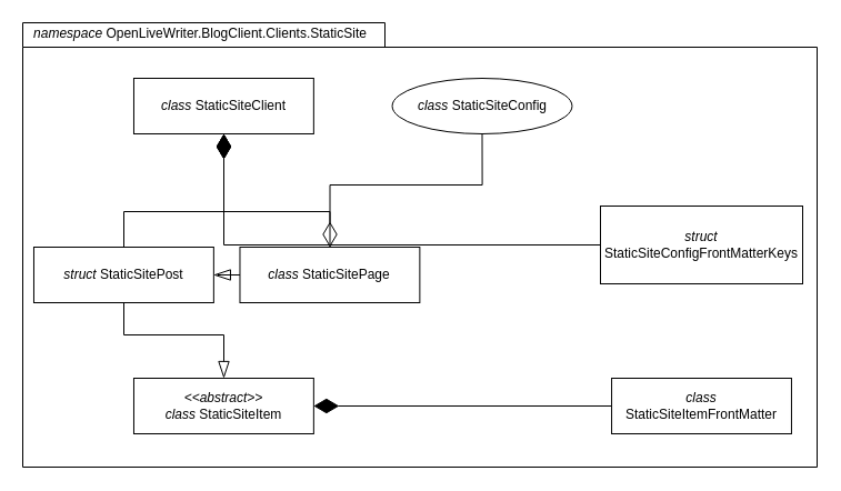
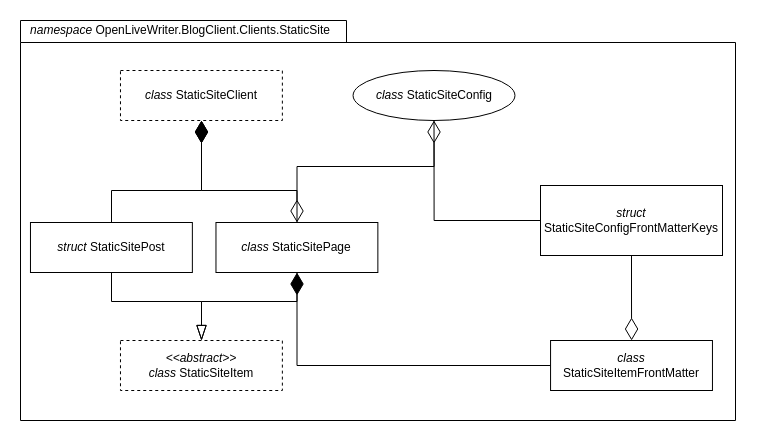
  <mxCell id="0" />
  <mxCell id="1" parent="0" />
  <mxCell id="2" value="" style="group" parent="1" vertex="1" connectable="0"><mxGeometry width="715" height="400" as="geometry" x="20" y="20" /></mxCell>
  <mxCell id="3" value="" style="shape=folder;fontStyle=1;spacingTop=10;tabWidth=326;tabHeight=22;tabPosition=left;html=1;" parent="2" vertex="1"><mxGeometry width="715" height="400" as="geometry" /></mxCell>
  <mxCell id="4" style="edgeStyle=orthogonalEdgeStyle;rounded=0;orthogonalLoop=1;jettySize=auto;html=1;endArrow=diamondThin;endFill=1;endSize=20;" edge="1" parent="2" source="19" target="5"><mxGeometry relative="1" as="geometry"><Array as="points"><mxPoint x="276" y="170" /><mxPoint x="181" y="170" /></Array></mxGeometry></mxCell>
- <mxCell id="5" value="&lt;i&gt;class &lt;/i&gt;StaticSiteClient" style="html=1;whiteSpace=wrap;" parent="2" vertex="1"><mxGeometry x="99.972" y="50" width="161.887" height="50" as="geometry" /></mxCell>
+ <mxCell id="5" value="&lt;i&gt;class &lt;/i&gt;StaticSiteClient" style="html=1;whiteSpace=wrap;dashed=1;" parent="2" vertex="1"><mxGeometry x="99.972" y="50" width="161.887" height="50" as="geometry" /></mxCell>
  <mxCell id="6" value="&lt;i&gt;class &lt;/i&gt;StaticSiteConfig" style="ellipse;html=1;whiteSpace=wrap;" parent="2" vertex="1"><mxGeometry x="332.563" y="50" width="161.887" height="50" as="geometry" /></mxCell>
  <mxCell id="7" style="edgeStyle=orthogonalEdgeStyle;rounded=0;orthogonalLoop=1;jettySize=auto;html=1;endArrow=diamondThin;endFill=0;endSize=20;" parent="2" source="6" target="19" edge="1"><mxGeometry relative="1" as="geometry" /></mxCell>
  <mxCell id="8" style="edgeStyle=orthogonalEdgeStyle;rounded=0;orthogonalLoop=1;jettySize=auto;html=1;endArrow=diamondThin;endFill=1;endSize=20;" parent="2" source="17" target="5" edge="1"><mxGeometry relative="1" as="geometry"><mxPoint x="121" y="200" as="sourcePoint" /><Array as="points"><mxPoint x="91" y="170" /><mxPoint x="181" y="170" /></Array></mxGeometry></mxCell>
- <mxCell id="9" value="&lt;i&gt;&amp;lt;&amp;lt;abstract&amp;gt;&amp;gt;&lt;br&gt;class &lt;/i&gt;StaticSiteItem" style="html=1;whiteSpace=wrap;" parent="2" vertex="1"><mxGeometry x="99.972" y="320" width="161.887" height="50" as="geometry" /></mxCell>
- <mxCell id="10" style="edgeStyle=orthogonalEdgeStyle;rounded=0;orthogonalLoop=1;jettySize=auto;html=1;endArrow=diamondThin;endFill=1;endSize=20;" parent="2" source="11" target="9" edge="1"><mxGeometry relative="1" as="geometry" /></mxCell>
+ <mxCell id="9" value="&lt;i&gt;&amp;lt;&amp;lt;abstract&amp;gt;&amp;gt;&lt;br&gt;class &lt;/i&gt;StaticSiteItem" style="html=1;whiteSpace=wrap;dashed=1;" parent="2" vertex="1"><mxGeometry x="99.972" y="320" width="161.887" height="50" as="geometry" /></mxCell>
+ <mxCell id="10" style="edgeStyle=orthogonalEdgeStyle;rounded=0;orthogonalLoop=1;jettySize=auto;html=1;endArrow=diamondThin;endFill=1;endSize=20;" parent="2" source="11" target="19" edge="1"><mxGeometry relative="1" as="geometry" /></mxCell>
  <mxCell id="11" value="&lt;i&gt;class &lt;/i&gt;StaticSiteItemFrontMatter" style="html=1;whiteSpace=wrap;" parent="2" vertex="1"><mxGeometry x="530.063" y="320" width="161.887" height="50" as="geometry" /></mxCell>
- <mxCell id="12" style="edgeStyle=orthogonalEdgeStyle;rounded=0;orthogonalLoop=1;jettySize=auto;html=1;endArrow=diamondThin;endFill=0;endSize=20;" parent="2" source="14" target="5" edge="1"><mxGeometry relative="1" as="geometry" /></mxCell>
+ <mxCell id="12" style="edgeStyle=orthogonalEdgeStyle;rounded=0;orthogonalLoop=1;jettySize=auto;html=1;endArrow=diamondThin;endFill=0;endSize=20;" parent="2" source="14" target="6" edge="1"><mxGeometry relative="1" as="geometry" /></mxCell>
+ <mxCell id="13" style="edgeStyle=orthogonalEdgeStyle;rounded=0;orthogonalLoop=1;jettySize=auto;html=1;endArrow=diamondThin;endFill=0;endSize=20;" parent="2" source="14" target="11" edge="1"><mxGeometry relative="1" as="geometry" /></mxCell>
  <mxCell id="14" value="&lt;i&gt;struct &lt;/i&gt;StaticSiteConfigFrontMatterKeys" style="html=1;whiteSpace=wrap;" parent="2" vertex="1"><mxGeometry x="520" y="165" width="182" height="70" as="geometry" /></mxCell>
  <mxCell id="15" value="&lt;i&gt;namespace &lt;/i&gt;OpenLiveWriter.BlogClient.Clients.StaticSite" style="text;html=1;strokeColor=none;fillColor=none;align=center;verticalAlign=middle;whiteSpace=wrap;rounded=0;" parent="2" vertex="1"><mxGeometry width="320" height="20" as="geometry" /></mxCell>
  <mxCell id="16" style="edgeStyle=orthogonalEdgeStyle;rounded=0;orthogonalLoop=1;jettySize=auto;html=1;endArrow=blockThin;endFill=0;strokeWidth=1;endSize=13;" edge="1" parent="2" source="17" target="9"><mxGeometry relative="1" as="geometry" /></mxCell>
  <mxCell id="17" value="&lt;i&gt;struct &lt;/i&gt;StaticSitePost" style="html=1;whiteSpace=wrap;" vertex="1" parent="2"><mxGeometry x="9.972" y="202" width="161.887" height="50" as="geometry" /></mxCell>
- <mxCell id="18" style="edgeStyle=orthogonalEdgeStyle;rounded=0;orthogonalLoop=1;jettySize=auto;html=1;endArrow=blockThin;endFill=0;endSize=13;strokeWidth=1;" edge="1" parent="2" source="19" target="17"><mxGeometry relative="1" as="geometry" /></mxCell>
+ <mxCell id="18" style="edgeStyle=orthogonalEdgeStyle;rounded=0;orthogonalLoop=1;jettySize=auto;html=1;endArrow=blockThin;endFill=0;endSize=13;strokeWidth=1;" edge="1" parent="2" source="19" target="9"><mxGeometry relative="1" as="geometry" /></mxCell>
  <mxCell id="19" value="&lt;i&gt;class &lt;/i&gt;StaticSitePage" style="html=1;whiteSpace=wrap;" vertex="1" parent="2"><mxGeometry x="195.472" y="202" width="161.887" height="50" as="geometry" /></mxCell>
